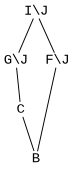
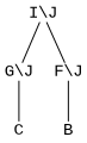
  digraph {
    rankdir=BT
    fontname="Liberation Mono"
    node [fontname="Liberation Mono" fontsize=14 shape=plain]
    edge [arrowhead=none fontsize=8 fontname="Liberation Mono"]
    n1 [label=C]
    n2 [label="G\\J"]
    n3 [label="I\\J"]
    n4 [label=B]
    n5 [label="F\\J"]
    n1 -> n2
    n2 -> n3
-   n4 -> n1
    n4 -> n5
    n5 -> n3
  }
